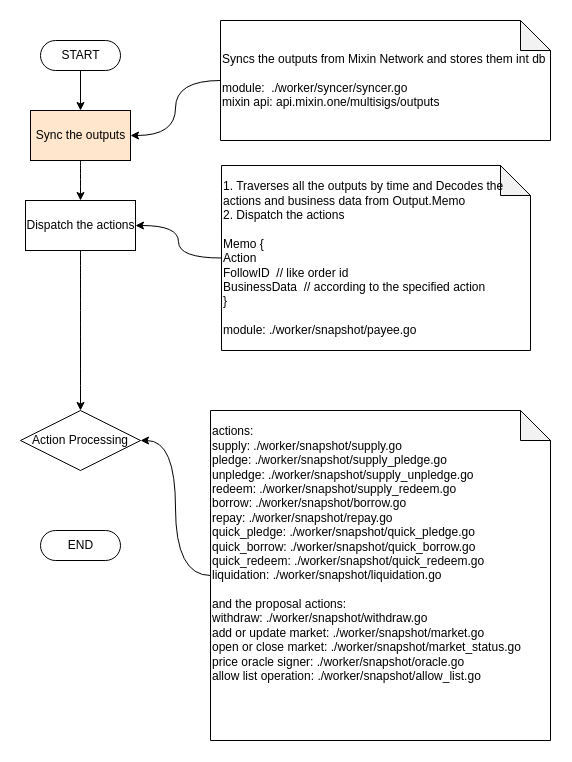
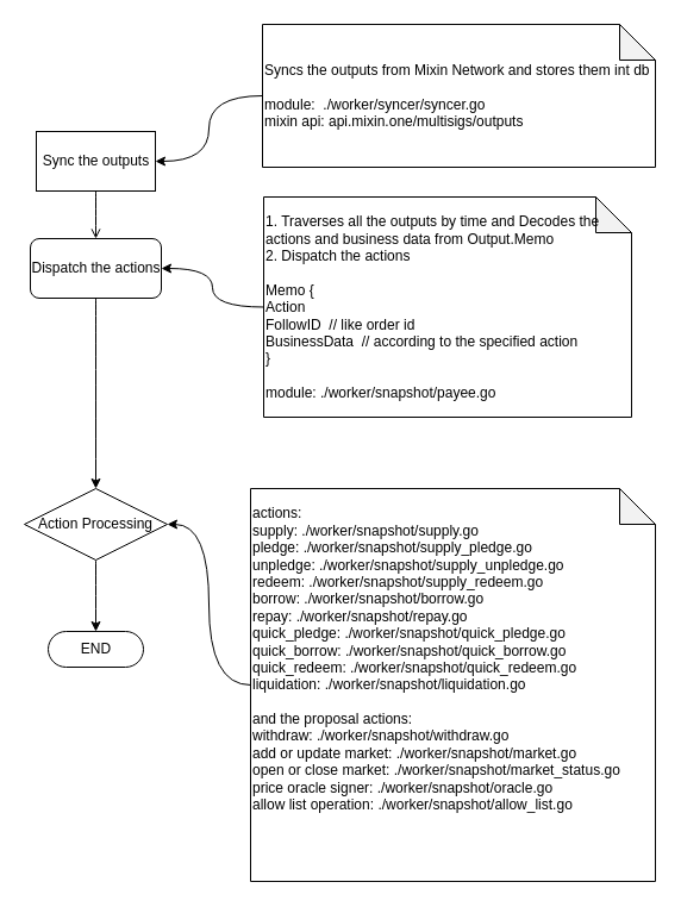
  <mxCell id="0" />
  <mxCell id="1" parent="0" />
- <mxCell id="2" value="" style="edgeStyle=orthogonalEdgeStyle;rounded=0;orthogonalLoop=1;jettySize=auto;html=1;" parent="1" source="3" target="5" edge="1"><mxGeometry relative="1" as="geometry" /></mxCell>
- <mxCell id="3" value="START" style="html=1;dashed=0;whitespace=wrap;shape=mxgraph.dfd.start" parent="1" vertex="1"><mxGeometry x="40" y="40" width="80" height="30" as="geometry" /></mxCell>
- <mxCell id="4" value="" style="edgeStyle=orthogonalEdgeStyle;curved=1;rounded=0;orthogonalLoop=1;jettySize=auto;html=1;" parent="1" source="5" target="8" edge="1"><mxGeometry relative="1" as="geometry" /></mxCell>
- <mxCell id="5" value="Sync the outputs" style="html=1;dashed=0;whitespace=wrap;fillColor=#ffe6cc;" parent="1" vertex="1"><mxGeometry x="30" y="110" width="100" height="50" as="geometry" /></mxCell>
+ <mxCell id="4" value="" style="edgeStyle=orthogonalEdgeStyle;curved=1;rounded=0;orthogonalLoop=1;jettySize=auto;html=1;endArrow=open;" parent="1" source="5" target="8" edge="1"><mxGeometry relative="1" as="geometry" /></mxCell>
+ <mxCell id="5" value="Sync the outputs" style="html=1;dashed=0;whitespace=wrap;" parent="1" vertex="1"><mxGeometry x="30" y="110" width="100" height="50" as="geometry" /></mxCell>
  <mxCell id="6" style="edgeStyle=orthogonalEdgeStyle;rounded=0;orthogonalLoop=1;jettySize=auto;html=1;entryX=1;entryY=0.5;entryDx=0;entryDy=0;curved=1;exitX=0;exitY=0.5;exitDx=0;exitDy=0;exitPerimeter=0;" parent="1" source="9" target="5" edge="1"><mxGeometry relative="1" as="geometry"><mxPoint x="200" y="85" as="sourcePoint" /></mxGeometry></mxCell>
  <mxCell id="7" style="edgeStyle=orthogonalEdgeStyle;curved=1;rounded=0;orthogonalLoop=1;jettySize=auto;html=1;entryX=0.5;entryY=0;entryDx=0;entryDy=0;" parent="1" source="8" target="13" edge="1"><mxGeometry relative="1" as="geometry"><mxPoint x="80" y="310" as="targetPoint" /></mxGeometry></mxCell>
- <mxCell id="8" value="Dispatch the actions" style="html=1;dashed=0;whitespace=wrap;" parent="1" vertex="1"><mxGeometry x="25" y="200" width="110" height="50" as="geometry" /></mxCell>
+ <mxCell id="8" value="Dispatch the actions" style="html=1;dashed=0;whitespace=wrap;rounded=1;" parent="1" vertex="1"><mxGeometry x="25" y="200" width="110" height="50" as="geometry" /></mxCell>
  <mxCell id="9" value="Syncs the outputs from Mixin Network and stores them int db&lt;br&gt;&lt;br&gt;module:&amp;nbsp; ./worker/syncer/syncer.go&lt;br&gt;&lt;font style=&quot;font-size: 12px&quot;&gt;mixin api: api.mixin.one/multisigs/outputs&lt;/font&gt;" style="shape=note;whiteSpace=wrap;html=1;backgroundOutline=1;darkOpacity=0.05;align=left;" parent="1" vertex="1"><mxGeometry x="220" y="20" width="330" height="120" as="geometry" /></mxCell>
  <mxCell id="10" style="edgeStyle=orthogonalEdgeStyle;curved=1;rounded=0;orthogonalLoop=1;jettySize=auto;html=1;entryX=1;entryY=0.5;entryDx=0;entryDy=0;" parent="1" source="11" target="8" edge="1"><mxGeometry relative="1" as="geometry" /></mxCell>
  <mxCell id="11" value="&lt;span&gt;1. Traverses all the outputs by time and Decodes the actions and business data from Output.Memo&lt;br&gt;2. Dispatch the actions&lt;br&gt;&lt;br&gt;Memo {&lt;br&gt;Action&lt;br&gt;FollowID&amp;nbsp; // like order id&lt;br&gt;BusinessData&amp;nbsp; // according to the specified action&lt;br&gt;}&lt;br&gt;&lt;br&gt;module: ./worker/snapshot/payee.go&lt;br&gt;&lt;/span&gt;" style="shape=note;whiteSpace=wrap;html=1;backgroundOutline=1;darkOpacity=0.05;align=left;" parent="1" vertex="1"><mxGeometry x="221" y="165" width="309" height="185" as="geometry" /></mxCell>
+ <mxCell id="12" style="edgeStyle=orthogonalEdgeStyle;curved=1;rounded=0;orthogonalLoop=1;jettySize=auto;html=1;" parent="1" source="13" target="14" edge="1"><mxGeometry relative="1" as="geometry" /></mxCell>
  <mxCell id="13" value="Action Processing" style="rhombus;whiteSpace=wrap;html=1;" parent="1" vertex="1"><mxGeometry x="20" y="410" width="120" height="60" as="geometry" /></mxCell>
  <mxCell id="14" value="END" style="html=1;dashed=0;whitespace=wrap;shape=mxgraph.dfd.start" parent="1" vertex="1"><mxGeometry x="40" y="530" width="80" height="30" as="geometry" /></mxCell>
  <mxCell id="15" style="edgeStyle=orthogonalEdgeStyle;curved=1;rounded=0;orthogonalLoop=1;jettySize=auto;html=1;entryX=1;entryY=0.5;entryDx=0;entryDy=0;" parent="1" source="16" target="13" edge="1"><mxGeometry relative="1" as="geometry" /></mxCell>
  <mxCell id="16" value="&lt;span&gt;actions:&lt;br&gt;supply: ./worker/snapshot/supply.go&lt;br&gt;pledge: ./worker/snapshot/supply_pledge.go&lt;br&gt;unpledge: ./worker/snapshot/supply_unpledge.go&lt;br&gt;redeem: ./worker/snapshot/supply_redeem.go&lt;br&gt;borrow: ./worker/snapshot/borrow.go&lt;br&gt;repay: ./worker/snapshot/repay.go&lt;br&gt;quick_pledge: ./worker/snapshot/quick_pledge.go&lt;br&gt;quick_borrow: ./worker/snapshot/quick_borrow.go&lt;br&gt;quick_redeem: ./worker/snapshot/quick_redeem.go&lt;br&gt;liquidation: ./worker/snapshot/liquidation.go&lt;br&gt;&lt;br&gt;and the proposal actions:&lt;br&gt;withdraw: ./worker/snapshot/withdraw.go&lt;br&gt;add or update market: ./worker/snapshot/market.go&lt;br&gt;open or close market: ./worker/snapshot/market_status.go&lt;br&gt;price oracle signer: ./worker/snapshot/oracle.go&lt;br&gt;allow list operation: ./worker/snapshot/allow_list.go&lt;br&gt;&lt;br&gt;&lt;br&gt;&lt;br&gt;&lt;/span&gt;" style="shape=note;whiteSpace=wrap;html=1;backgroundOutline=1;darkOpacity=0.05;align=left;" parent="1" vertex="1"><mxGeometry x="210" y="410" width="340" height="330" as="geometry" /></mxCell>
